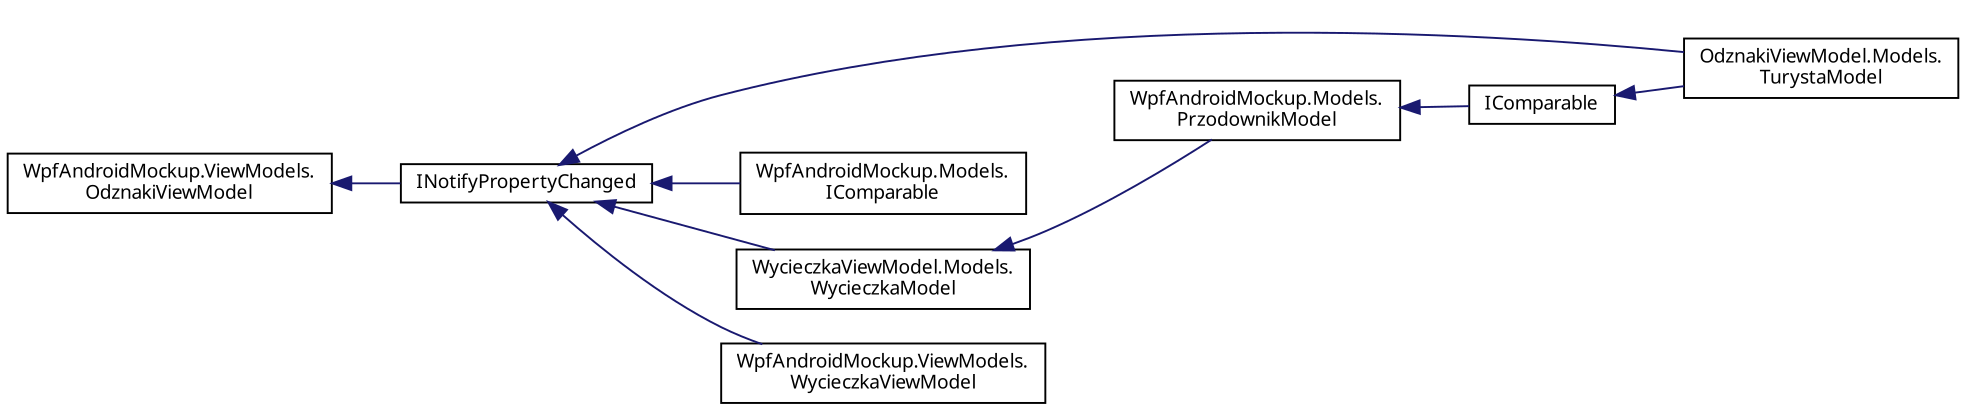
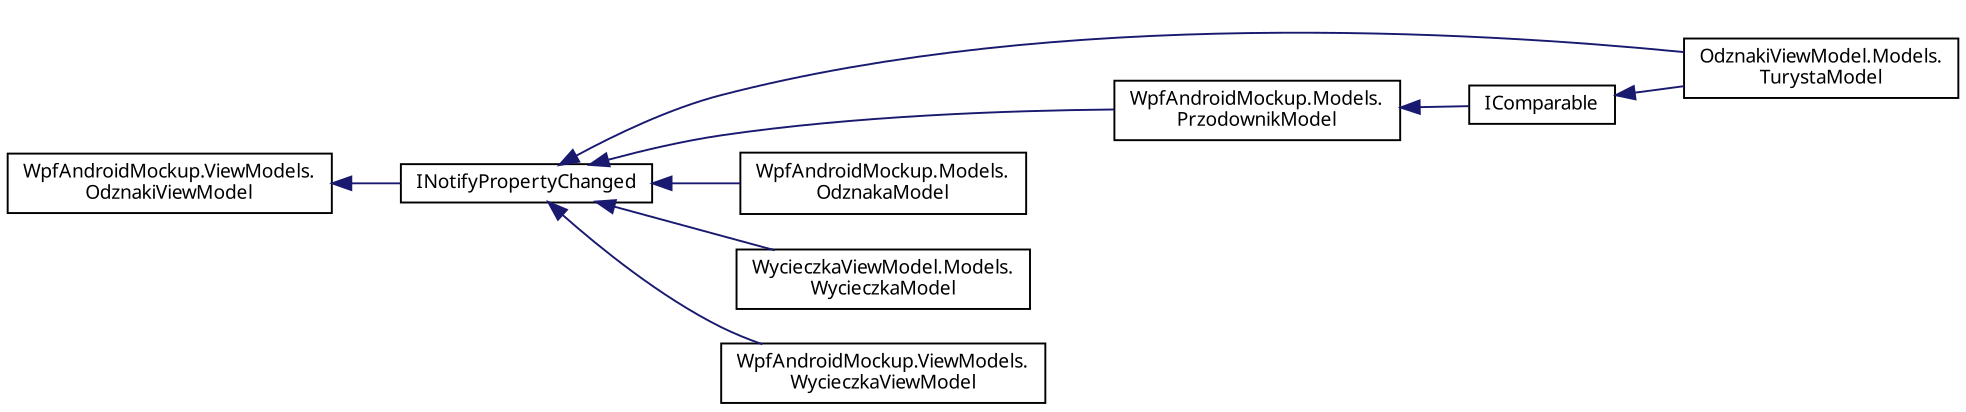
  digraph {
    fontname="Noto Sans"
    rankdir=LR
    node [color=black fillcolor=white fontname="Noto Sans" fontsize=10 shape=record style=filled]
    edge [color=midnightblue dir=back fontname="Noto Sans" fontsize=10 labelfontname=Helvetica labelfontsize=10 style=solid]
    n1 [height=0.2 label=IComparable width=0.4]
    n2 [height=0.2 label="OdznakiViewModel.Models.\lTurystaModel" width=0.4]
    n3 [height=0.2 label="WpfAndroidMockup.Models.\lPrzodownikModel" width=0.4]
    n4 [height=0.2 label=INotifyPropertyChanged width=0.4]
-   n5 [height=0.2 label="WpfAndroidMockup.Models.\lIComparable" width=0.4]
+   n5 [height=0.2 label="WpfAndroidMockup.Models.\lOdznakaModel" width=0.4]
    n6 [height=0.2 label="WycieczkaViewModel.Models.\lWycieczkaModel" width=0.4]
    n7 [height=0.2 label="WpfAndroidMockup.ViewModels.\lWycieczkaViewModel" width=0.4]
    n8 [height=0.2 label="WpfAndroidMockup.ViewModels.\lOdznakiViewModel" width=0.4]
    n1 -> n2
    n3 -> n1
    n4 -> n2
-   n6 -> n3
+   n4 -> n3
    n4 -> n5
    n4 -> n6
    n4 -> n7
    n8 -> n4
  }
